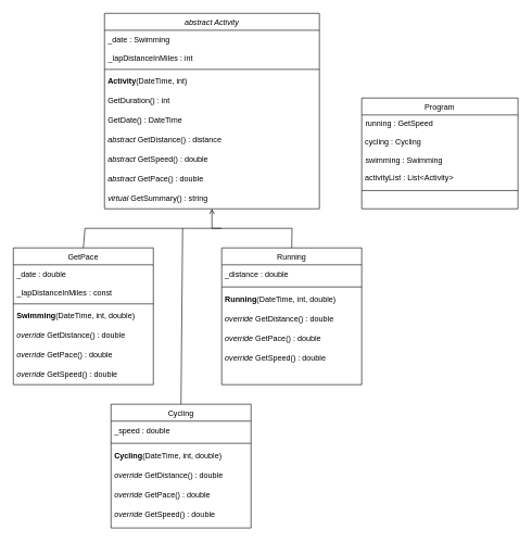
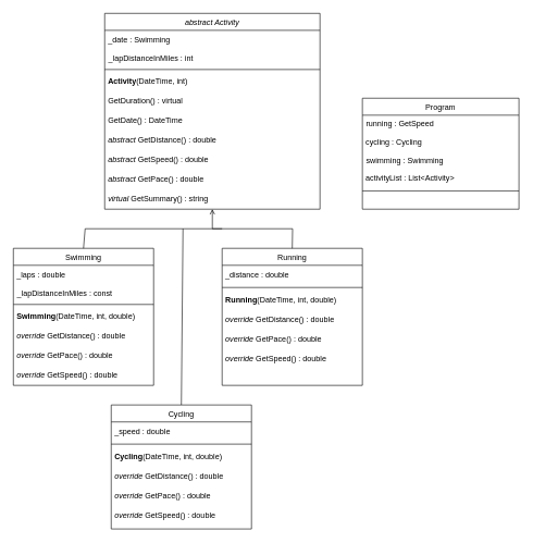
  <mxCell id="0" />
  <mxCell id="1" parent="0" />
  <mxCell id="2" value="Program" style="swimlane;fontStyle=0;align=center;verticalAlign=top;childLayout=stackLayout;horizontal=1;startSize=26;horizontalStack=0;resizeParent=1;resizeLast=0;collapsible=1;marginBottom=0;rounded=0;shadow=0;strokeWidth=1;" vertex="1" parent="1"><mxGeometry x="555" y="150" width="240" height="170" as="geometry"><mxRectangle x="130" y="380" width="160" height="26" as="alternateBounds" /></mxGeometry></mxCell>
  <mxCell id="3" value="running : GetSpeed" style="text;align=left;verticalAlign=top;spacingLeft=4;spacingRight=4;overflow=hidden;rotatable=0;points=[[0,0.5],[1,0.5]];portConstraint=eastwest;" vertex="1" parent="2"><mxGeometry y="26" width="240" height="26" as="geometry" /></mxCell>
  <mxCell id="4" value="&amp;nbsp;cycling : Cycling" style="text;html=1;align=left;verticalAlign=middle;whiteSpace=wrap;rounded=0;" vertex="1" parent="2"><mxGeometry y="52" width="240" height="30" as="geometry" /></mxCell>
  <mxCell id="5" value="swimming : Swimming" style="text;align=left;verticalAlign=top;spacingLeft=4;spacingRight=4;overflow=hidden;rotatable=0;points=[[0,0.5],[1,0.5]];portConstraint=eastwest;rounded=0;shadow=0;html=0;" vertex="1" parent="2"><mxGeometry y="82" width="240" height="26" as="geometry" /></mxCell>
  <mxCell id="6" value="&amp;nbsp;activityList : List&amp;lt;Activity&amp;gt;" style="text;html=1;align=left;verticalAlign=middle;whiteSpace=wrap;rounded=0;" vertex="1" parent="2"><mxGeometry y="108" width="240" height="30" as="geometry" /></mxCell>
  <mxCell id="7" value="" style="line;html=1;strokeWidth=1;align=left;verticalAlign=middle;spacingTop=-1;spacingLeft=3;spacingRight=3;rotatable=0;labelPosition=right;points=[];portConstraint=eastwest;" vertex="1" parent="2"><mxGeometry y="138" width="240" height="8" as="geometry" /></mxCell>
  <mxCell id="8" value="abstract Activity" style="swimlane;fontStyle=2;align=center;verticalAlign=top;childLayout=stackLayout;horizontal=1;startSize=26;horizontalStack=0;resizeParent=1;resizeLast=0;collapsible=1;marginBottom=0;rounded=0;shadow=0;strokeWidth=1;" vertex="1" parent="1"><mxGeometry x="160" y="20" width="330" height="300" as="geometry"><mxRectangle x="310" y="230" width="170" height="26" as="alternateBounds" /></mxGeometry></mxCell>
  <mxCell id="9" value="&amp;nbsp;_date : Swimming" style="text;html=1;align=left;verticalAlign=middle;whiteSpace=wrap;rounded=0;" vertex="1" parent="8"><mxGeometry y="26" width="330" height="30" as="geometry" /></mxCell>
  <mxCell id="10" value="_lapDistanceInMiles : int" style="text;align=left;verticalAlign=top;spacingLeft=4;spacingRight=4;overflow=hidden;rotatable=0;points=[[0,0.5],[1,0.5]];portConstraint=eastwest;" vertex="1" parent="8"><mxGeometry y="56" width="330" height="26" as="geometry" /></mxCell>
  <mxCell id="11" value="" style="line;html=1;strokeWidth=1;align=left;verticalAlign=middle;spacingTop=-1;spacingLeft=3;spacingRight=3;rotatable=0;labelPosition=right;points=[];portConstraint=eastwest;" vertex="1" parent="8"><mxGeometry y="82" width="330" height="8" as="geometry" /></mxCell>
  <mxCell id="12" value="&lt;b&gt;&amp;nbsp;Activity&lt;/b&gt;(DateTime, int)&amp;nbsp;" style="text;html=1;align=left;verticalAlign=middle;whiteSpace=wrap;rounded=0;" vertex="1" parent="8"><mxGeometry y="90" width="330" height="30" as="geometry" /></mxCell>
- <mxCell id="13" value="&amp;nbsp;GetDuration() : int" style="text;html=1;align=left;verticalAlign=middle;whiteSpace=wrap;rounded=0;" vertex="1" parent="8"><mxGeometry y="120" width="330" height="30" as="geometry" /></mxCell>
+ <mxCell id="13" value="&amp;nbsp;GetDuration() : virtual" style="text;html=1;align=left;verticalAlign=middle;whiteSpace=wrap;rounded=0;" vertex="1" parent="8"><mxGeometry y="120" width="330" height="30" as="geometry" /></mxCell>
  <mxCell id="14" value="&lt;i&gt;&amp;nbsp;&lt;/i&gt;GetDate() : DateTime" style="text;html=1;align=left;verticalAlign=middle;whiteSpace=wrap;rounded=0;" vertex="1" parent="8"><mxGeometry y="150" width="330" height="30" as="geometry" /></mxCell>
- <mxCell id="15" value="&amp;nbsp;&lt;i&gt;abstract&amp;nbsp;&lt;/i&gt;GetDistance() : distance" style="text;html=1;align=left;verticalAlign=middle;whiteSpace=wrap;rounded=0;" vertex="1" parent="8"><mxGeometry y="180" width="330" height="30" as="geometry" /></mxCell>
+ <mxCell id="15" value="&amp;nbsp;&lt;i&gt;abstract&amp;nbsp;&lt;/i&gt;GetDistance() : double" style="text;html=1;align=left;verticalAlign=middle;whiteSpace=wrap;rounded=0;" vertex="1" parent="8"><mxGeometry y="180" width="330" height="30" as="geometry" /></mxCell>
  <mxCell id="16" value="&amp;nbsp;&lt;i&gt;abstract&amp;nbsp;&lt;/i&gt;GetSpeed() : double" style="text;html=1;align=left;verticalAlign=middle;whiteSpace=wrap;rounded=0;" vertex="1" parent="8"><mxGeometry y="210" width="330" height="30" as="geometry" /></mxCell>
  <mxCell id="17" value="&amp;nbsp;&lt;i&gt;abstract&amp;nbsp;&lt;/i&gt;GetPace&lt;span style=&quot;color: rgba(0, 0, 0, 0); font-family: monospace; font-size: 0px; text-wrap-mode: nowrap;&quot;&gt;%3CmxGraphModel%3E%3Croot%3E%3CmxCell%20id%3D%220%22%2F%3E%3CmxCell%20id%3D%221%22%20parent%3D%220%22%2F%3E%3CmxCell%20id%3D%222%22%20value%3D%22%26amp%3Bnbsp%3B%26lt%3Bi%26gt%3Babstract%26amp%3Bnbsp%3B%26lt%3B%2Fi%26gt%3BGetSpeed()%20%3A%20double%22%20style%3D%22text%3Bhtml%3D1%3Balign%3Dleft%3BverticalAlign%3Dmiddle%3BwhiteSpace%3Dwrap%3Brounded%3D0%3B%22%20vertex%3D%221%22%20parent%3D%221%22%3E%3CmxGeometry%20x%3D%22160%22%20y%3D%22220%22%20width%3D%22330%22%20height%3D%2230%22%20as%3D%22geometry%22%2F%3E%3C%2FmxCell%3E%3C%2Froot%3E%3C%2FmxGraphModel%3E&lt;/span&gt;() : double" style="text;html=1;align=left;verticalAlign=middle;whiteSpace=wrap;rounded=0;" vertex="1" parent="8"><mxGeometry y="240" width="330" height="30" as="geometry" /></mxCell>
  <mxCell id="18" value="&amp;nbsp;virtual &lt;span style=&quot;font-style: normal;&quot;&gt;GetSummary() : string&lt;/span&gt;" style="text;html=1;align=left;verticalAlign=middle;whiteSpace=wrap;rounded=0;fontStyle=2" vertex="1" parent="8"><mxGeometry y="270" width="330" height="30" as="geometry" /></mxCell>
- <mxCell id="19" value="GetPace" style="swimlane;fontStyle=0;align=center;verticalAlign=top;childLayout=stackLayout;horizontal=1;startSize=26;horizontalStack=0;resizeParent=1;resizeLast=0;collapsible=1;marginBottom=0;rounded=0;shadow=0;strokeWidth=1;" vertex="1" parent="1"><mxGeometry x="20" y="380" width="215" height="210" as="geometry"><mxRectangle x="310" y="230" width="170" height="26" as="alternateBounds" /></mxGeometry></mxCell>
- <mxCell id="20" value="&amp;nbsp;_date : double" style="text;html=1;align=left;verticalAlign=middle;whiteSpace=wrap;rounded=0;" vertex="1" parent="19"><mxGeometry y="26" width="215" height="30" as="geometry" /></mxCell>
+ <mxCell id="19" value="Swimming" style="swimlane;fontStyle=0;align=center;verticalAlign=top;childLayout=stackLayout;horizontal=1;startSize=26;horizontalStack=0;resizeParent=1;resizeLast=0;collapsible=1;marginBottom=0;rounded=0;shadow=0;strokeWidth=1;" vertex="1" parent="1"><mxGeometry x="20" y="380" width="215" height="210" as="geometry"><mxRectangle x="310" y="230" width="170" height="26" as="alternateBounds" /></mxGeometry></mxCell>
+ <mxCell id="20" value="&amp;nbsp;_laps : double" style="text;html=1;align=left;verticalAlign=middle;whiteSpace=wrap;rounded=0;" vertex="1" parent="19"><mxGeometry y="26" width="215" height="30" as="geometry" /></mxCell>
  <mxCell id="21" value="_lapDistanceInMiles : const" style="text;align=left;verticalAlign=top;spacingLeft=4;spacingRight=4;overflow=hidden;rotatable=0;points=[[0,0.5],[1,0.5]];portConstraint=eastwest;" vertex="1" parent="19"><mxGeometry y="56" width="215" height="26" as="geometry" /></mxCell>
  <mxCell id="22" value="" style="line;html=1;strokeWidth=1;align=left;verticalAlign=middle;spacingTop=-1;spacingLeft=3;spacingRight=3;rotatable=0;labelPosition=right;points=[];portConstraint=eastwest;" vertex="1" parent="19"><mxGeometry y="82" width="215" height="8" as="geometry" /></mxCell>
  <mxCell id="23" value="&lt;b&gt;&amp;nbsp;Swimming&lt;/b&gt;(DateTime, int, double)&amp;nbsp;" style="text;html=1;align=left;verticalAlign=middle;whiteSpace=wrap;rounded=0;" vertex="1" parent="19"><mxGeometry y="90" width="215" height="30" as="geometry" /></mxCell>
  <mxCell id="24" value="&amp;nbsp;&lt;i&gt;override&amp;nbsp;&lt;/i&gt;GetDistance() : double" style="text;html=1;align=left;verticalAlign=middle;whiteSpace=wrap;rounded=0;" vertex="1" parent="19"><mxGeometry y="120" width="215" height="30" as="geometry" /></mxCell>
  <mxCell id="25" value="&amp;nbsp;&lt;i&gt;override&amp;nbsp;&lt;/i&gt;GetPace() : double" style="text;html=1;align=left;verticalAlign=middle;whiteSpace=wrap;rounded=0;" vertex="1" parent="19"><mxGeometry y="150" width="215" height="30" as="geometry" /></mxCell>
  <mxCell id="26" value="&amp;nbsp;&lt;i&gt;override&amp;nbsp;&lt;/i&gt;GetSpeed() : double" style="text;html=1;align=left;verticalAlign=middle;whiteSpace=wrap;rounded=0;" vertex="1" parent="19"><mxGeometry y="180" width="215" height="30" as="geometry" /></mxCell>
  <mxCell id="27" value="" style="endArrow=none;html=1;rounded=0;exitX=0.5;exitY=0;exitDx=0;exitDy=0;" edge="1" parent="1" source="19"><mxGeometry width="50" height="50" relative="1" as="geometry"><mxPoint x="120" y="420" as="sourcePoint" /><mxPoint x="340" y="350" as="targetPoint" /><Array as="points"><mxPoint x="130" y="350" /></Array></mxGeometry></mxCell>
  <mxCell id="28" value="" style="endArrow=none;html=1;rounded=0;exitX=0.5;exitY=0;exitDx=0;exitDy=0;" edge="1" parent="1" source="36"><mxGeometry width="50" height="50" relative="1" as="geometry"><mxPoint x="280" y="610" as="sourcePoint" /><mxPoint x="280" y="350" as="targetPoint" /></mxGeometry></mxCell>
  <mxCell id="29" value="Running" style="swimlane;fontStyle=0;align=center;verticalAlign=top;childLayout=stackLayout;horizontal=1;startSize=26;horizontalStack=0;resizeParent=1;resizeLast=0;collapsible=1;marginBottom=0;rounded=0;shadow=0;strokeWidth=1;" vertex="1" parent="1"><mxGeometry x="340" y="380" width="215" height="210" as="geometry"><mxRectangle x="310" y="230" width="170" height="26" as="alternateBounds" /></mxGeometry></mxCell>
  <mxCell id="30" value="&amp;nbsp;_distance : double" style="text;html=1;align=left;verticalAlign=middle;whiteSpace=wrap;rounded=0;" vertex="1" parent="29"><mxGeometry y="26" width="215" height="30" as="geometry" /></mxCell>
  <mxCell id="31" value="" style="line;html=1;strokeWidth=1;align=left;verticalAlign=middle;spacingTop=-1;spacingLeft=3;spacingRight=3;rotatable=0;labelPosition=right;points=[];portConstraint=eastwest;" vertex="1" parent="29"><mxGeometry y="56" width="215" height="8" as="geometry" /></mxCell>
  <mxCell id="32" value="&lt;b&gt;&amp;nbsp;Running&lt;/b&gt;(DateTime, int, double)&amp;nbsp;" style="text;html=1;align=left;verticalAlign=middle;whiteSpace=wrap;rounded=0;" vertex="1" parent="29"><mxGeometry y="64" width="215" height="30" as="geometry" /></mxCell>
  <mxCell id="33" value="&amp;nbsp;&lt;i&gt;override&amp;nbsp;&lt;/i&gt;GetDistance() : double" style="text;html=1;align=left;verticalAlign=middle;whiteSpace=wrap;rounded=0;" vertex="1" parent="29"><mxGeometry y="94" width="215" height="30" as="geometry" /></mxCell>
  <mxCell id="34" value="&amp;nbsp;&lt;i&gt;override&amp;nbsp;&lt;/i&gt;GetPace() : double" style="text;html=1;align=left;verticalAlign=middle;whiteSpace=wrap;rounded=0;" vertex="1" parent="29"><mxGeometry y="124" width="215" height="30" as="geometry" /></mxCell>
  <mxCell id="35" value="&amp;nbsp;&lt;i&gt;override&amp;nbsp;&lt;/i&gt;GetSpeed() : double" style="text;html=1;align=left;verticalAlign=middle;whiteSpace=wrap;rounded=0;" vertex="1" parent="29"><mxGeometry y="154" width="215" height="30" as="geometry" /></mxCell>
  <mxCell id="36" value="Cycling" style="swimlane;fontStyle=0;align=center;verticalAlign=top;childLayout=stackLayout;horizontal=1;startSize=26;horizontalStack=0;resizeParent=1;resizeLast=0;collapsible=1;marginBottom=0;rounded=0;shadow=0;strokeWidth=1;" vertex="1" parent="1"><mxGeometry x="170" y="620" width="215" height="190" as="geometry"><mxRectangle x="310" y="230" width="170" height="26" as="alternateBounds" /></mxGeometry></mxCell>
  <mxCell id="37" value="&amp;nbsp;_speed : double" style="text;html=1;align=left;verticalAlign=middle;whiteSpace=wrap;rounded=0;" vertex="1" parent="36"><mxGeometry y="26" width="215" height="30" as="geometry" /></mxCell>
  <mxCell id="38" value="" style="line;html=1;strokeWidth=1;align=left;verticalAlign=middle;spacingTop=-1;spacingLeft=3;spacingRight=3;rotatable=0;labelPosition=right;points=[];portConstraint=eastwest;" vertex="1" parent="36"><mxGeometry y="56" width="215" height="8" as="geometry" /></mxCell>
  <mxCell id="39" value="&lt;b&gt;&amp;nbsp;Cycling&lt;/b&gt;(DateTime, int, double)&amp;nbsp;" style="text;html=1;align=left;verticalAlign=middle;whiteSpace=wrap;rounded=0;" vertex="1" parent="36"><mxGeometry y="64" width="215" height="30" as="geometry" /></mxCell>
  <mxCell id="40" value="&amp;nbsp;&lt;i&gt;override&amp;nbsp;&lt;/i&gt;GetDistance() : double" style="text;html=1;align=left;verticalAlign=middle;whiteSpace=wrap;rounded=0;" vertex="1" parent="36"><mxGeometry y="94" width="215" height="30" as="geometry" /></mxCell>
  <mxCell id="41" value="&amp;nbsp;&lt;i&gt;override&amp;nbsp;&lt;/i&gt;GetPace() : double" style="text;html=1;align=left;verticalAlign=middle;whiteSpace=wrap;rounded=0;" vertex="1" parent="36"><mxGeometry y="124" width="215" height="30" as="geometry" /></mxCell>
  <mxCell id="42" value="&amp;nbsp;&lt;i&gt;override&amp;nbsp;&lt;/i&gt;GetSpeed() : double" style="text;html=1;align=left;verticalAlign=middle;whiteSpace=wrap;rounded=0;" vertex="1" parent="36"><mxGeometry y="154" width="215" height="30" as="geometry" /></mxCell>
  <mxCell id="43" value="" style="endArrow=open;html=1;rounded=0;entryX=0.5;entryY=1;entryDx=0;entryDy=0;exitX=0.5;exitY=0;exitDx=0;exitDy=0;" edge="1" parent="1" source="29" target="18"><mxGeometry width="50" height="50" relative="1" as="geometry"><mxPoint x="310" y="530" as="sourcePoint" /><mxPoint x="360" y="480" as="targetPoint" /><Array as="points"><mxPoint x="448" y="350" /><mxPoint x="325" y="350" /></Array></mxGeometry></mxCell>
